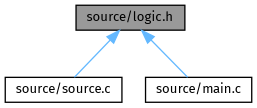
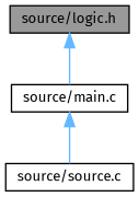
  digraph {
    fontname="Fira Sans"
    node [color=black fillcolor=white fontname="Fira Sans" fontsize=10 shape=box style=filled]
    edge [color=steelblue1 dir=back fontname="Fira Sans" fontsize=10 labelfontname=Helvetica labelfontsize=10 style=solid]
    n1 [fillcolor=grey60 fontcolor=black height=0.2 label="source/logic.h" width=0.4]
    n2 [height=0.2 label="source/source.c" width=0.4]
    n3 [height=0.2 label="source/main.c" width=0.4]
-   n1 -> n2
+   n3 -> n2
    n1 -> n3
  }
